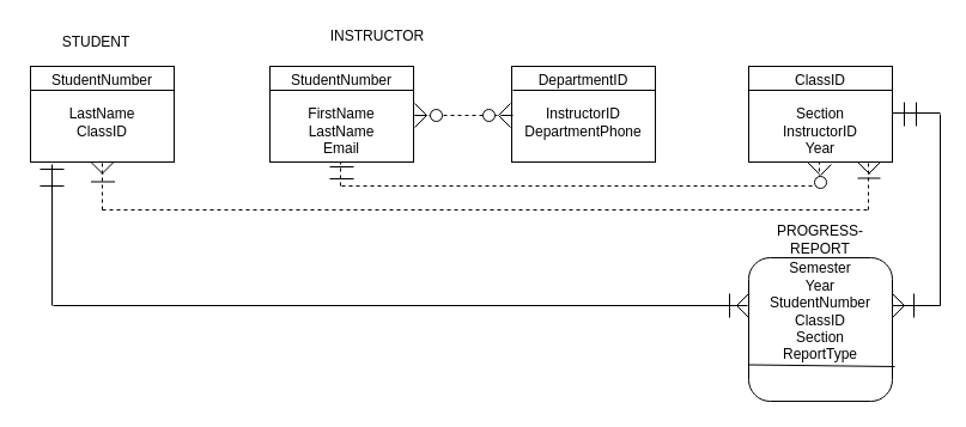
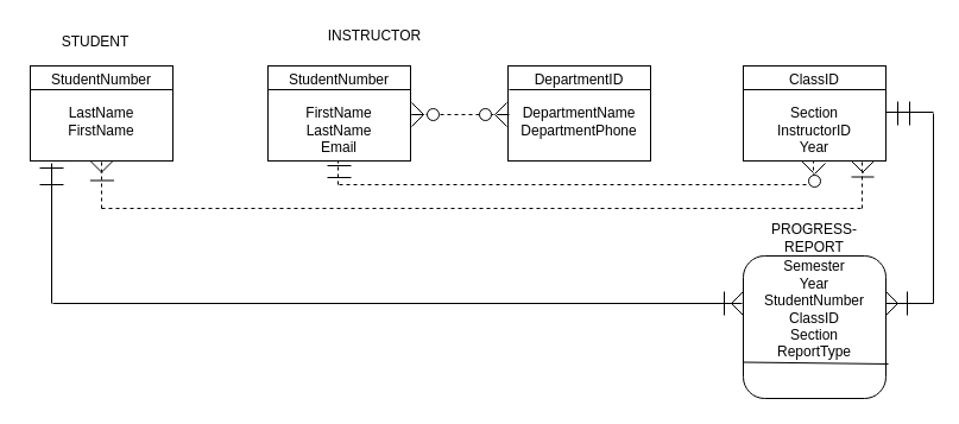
  <mxCell id="0" />
  <mxCell id="1" parent="0" />
  <mxCell id="2" value="" style="rounded=0;whiteSpace=wrap;html=1;" vertex="1" parent="1"><mxGeometry x="25" y="55" width="120" height="80" as="geometry" /></mxCell>
  <mxCell id="3" value="STUDENT" style="text;html=1;strokeColor=none;fillColor=none;align=center;verticalAlign=middle;whiteSpace=wrap;rounded=0;" vertex="1" parent="1"><mxGeometry x="20" y="25" width="120" height="20" as="geometry" /></mxCell>
  <mxCell id="4" value="" style="rounded=0;whiteSpace=wrap;html=1;" vertex="1" parent="1"><mxGeometry x="225" y="55" width="120" height="80" as="geometry" /></mxCell>
  <mxCell id="5" value="INSTRUCTOR" style="text;html=1;strokeColor=none;fillColor=none;align=center;verticalAlign=middle;whiteSpace=wrap;rounded=0;" vertex="1" parent="1"><mxGeometry x="255" y="20" width="120" height="20" as="geometry" /></mxCell>
  <mxCell id="6" value="" style="rounded=0;whiteSpace=wrap;html=1;" vertex="1" parent="1"><mxGeometry x="427" y="55" width="120" height="80" as="geometry" /></mxCell>
  <mxCell id="7" value="PROGRESS-REPORT" style="text;html=1;strokeColor=none;fillColor=none;align=center;verticalAlign=middle;whiteSpace=wrap;rounded=0;" vertex="1" parent="1"><mxGeometry x="625" y="185" width="120" height="30" as="geometry" /></mxCell>
  <mxCell id="8" value="" style="rounded=1;whiteSpace=wrap;html=1;" vertex="1" parent="1"><mxGeometry x="625" y="215" width="120" height="120" as="geometry" /></mxCell>
- <mxCell id="9" value="StudentNumber&lt;br&gt;&lt;br&gt;LastName&lt;br&gt;ClassID&lt;br&gt;&amp;nbsp;" style="text;html=1;strokeColor=none;fillColor=none;align=center;verticalAlign=middle;whiteSpace=wrap;rounded=0;" vertex="1" parent="1"><mxGeometry x="25" y="55" width="120" height="80" as="geometry" /></mxCell>
+ <mxCell id="9" value="StudentNumber&lt;br&gt;&lt;br&gt;LastName&lt;br&gt;FirstName&lt;br&gt;&amp;nbsp;" style="text;html=1;strokeColor=none;fillColor=none;align=center;verticalAlign=middle;whiteSpace=wrap;rounded=0;" vertex="1" parent="1"><mxGeometry x="25" y="55" width="120" height="80" as="geometry" /></mxCell>
  <mxCell id="10" value="StudentNumber&lt;br&gt;&lt;br&gt;FirstName&lt;br&gt;LastName&lt;br&gt;Email" style="text;html=1;strokeColor=none;fillColor=none;align=center;verticalAlign=middle;whiteSpace=wrap;rounded=0;" vertex="1" parent="1"><mxGeometry x="225" y="55" width="120" height="80" as="geometry" /></mxCell>
- <mxCell id="11" value="DepartmentID&lt;br&gt;&lt;br&gt;InstructorID&lt;br&gt;DepartmentPhone&lt;br&gt;&amp;nbsp;" style="text;html=1;strokeColor=none;fillColor=none;align=center;verticalAlign=middle;whiteSpace=wrap;rounded=0;" vertex="1" parent="1"><mxGeometry x="427" y="55" width="120" height="80" as="geometry" /></mxCell>
+ <mxCell id="11" value="DepartmentID&lt;br&gt;&lt;br&gt;DepartmentName&lt;br&gt;DepartmentPhone&lt;br&gt;&amp;nbsp;" style="text;html=1;strokeColor=none;fillColor=none;align=center;verticalAlign=middle;whiteSpace=wrap;rounded=0;" vertex="1" parent="1"><mxGeometry x="427" y="55" width="120" height="80" as="geometry" /></mxCell>
  <mxCell id="12" value="" style="rounded=0;whiteSpace=wrap;html=1;" vertex="1" parent="1"><mxGeometry x="625" y="55" width="120" height="80" as="geometry" /></mxCell>
  <mxCell id="13" value="ClassID&lt;br&gt;&lt;br&gt;Section&lt;br&gt;InstructorID&lt;br&gt;Year" style="text;html=1;strokeColor=none;fillColor=none;align=center;verticalAlign=middle;whiteSpace=wrap;rounded=0;" vertex="1" parent="1"><mxGeometry x="625" y="55" width="120" height="80" as="geometry" /></mxCell>
  <mxCell id="14" value="" style="group" vertex="1" connectable="0" parent="1"><mxGeometry x="346" y="86" width="82" height="20" as="geometry" /></mxCell>
  <mxCell id="15" value="" style="endArrow=none;dashed=1;html=1;" edge="1" parent="14"><mxGeometry width="50" height="50" relative="1" as="geometry"><mxPoint y="10" as="sourcePoint" /><mxPoint x="80" y="10" as="targetPoint" /></mxGeometry></mxCell>
  <mxCell id="16" value="" style="endArrow=none;html=1;" edge="1" parent="14"><mxGeometry width="50" height="50" relative="1" as="geometry"><mxPoint x="70" y="10" as="sourcePoint" /><mxPoint x="80" as="targetPoint" /></mxGeometry></mxCell>
  <mxCell id="17" value="" style="endArrow=none;html=1;" edge="1" parent="14"><mxGeometry width="50" height="50" relative="1" as="geometry"><mxPoint y="20" as="sourcePoint" /><mxPoint x="10" y="10" as="targetPoint" /></mxGeometry></mxCell>
  <mxCell id="18" value="" style="endArrow=none;html=1;" edge="1" parent="14"><mxGeometry width="50" height="50" relative="1" as="geometry"><mxPoint as="sourcePoint" /><mxPoint x="10" y="10" as="targetPoint" /></mxGeometry></mxCell>
  <mxCell id="19" value="" style="endArrow=none;html=1;" edge="1" parent="14"><mxGeometry width="50" height="50" relative="1" as="geometry"><mxPoint x="70" y="10" as="sourcePoint" /><mxPoint x="80" y="20" as="targetPoint" /></mxGeometry></mxCell>
  <mxCell id="20" value="" style="ellipse;whiteSpace=wrap;html=1;aspect=fixed;" vertex="1" parent="14"><mxGeometry x="13" y="5" width="10" height="10" as="geometry" /></mxCell>
  <mxCell id="21" value="" style="ellipse;whiteSpace=wrap;html=1;aspect=fixed;" vertex="1" parent="14"><mxGeometry x="57" y="5" width="10" height="10" as="geometry" /></mxCell>
  <mxCell id="22" value="" style="endArrow=none;html=1;" edge="1" parent="14"><mxGeometry width="50" height="50" relative="1" as="geometry"><mxPoint y="10" as="sourcePoint" /><mxPoint x="10" y="10" as="targetPoint" /></mxGeometry></mxCell>
  <mxCell id="23" value="" style="endArrow=none;html=1;" edge="1" parent="14"><mxGeometry width="50" height="50" relative="1" as="geometry"><mxPoint x="72" y="10" as="sourcePoint" /><mxPoint x="82" y="10" as="targetPoint" /></mxGeometry></mxCell>
  <mxCell id="24" value="" style="endArrow=none;dashed=1;html=1;" edge="1" parent="1"><mxGeometry width="50" height="50" relative="1" as="geometry"><mxPoint x="284" y="155" as="sourcePoint" /><mxPoint x="284" y="135" as="targetPoint" /></mxGeometry></mxCell>
  <mxCell id="25" value="" style="endArrow=none;dashed=1;html=1;" edge="1" parent="1"><mxGeometry width="50" height="50" relative="1" as="geometry"><mxPoint x="684" y="155" as="sourcePoint" /><mxPoint x="684" y="135" as="targetPoint" /></mxGeometry></mxCell>
  <mxCell id="26" value="" style="endArrow=none;dashed=1;html=1;" edge="1" parent="1"><mxGeometry width="50" height="50" relative="1" as="geometry"><mxPoint x="285" y="155" as="sourcePoint" /><mxPoint x="685" y="155" as="targetPoint" /></mxGeometry></mxCell>
  <mxCell id="27" value="" style="endArrow=none;html=1;entryX=0.575;entryY=1.025;entryDx=0;entryDy=0;entryPerimeter=0;" edge="1" parent="1" target="13"><mxGeometry width="50" height="50" relative="1" as="geometry"><mxPoint x="685" y="146" as="sourcePoint" /><mxPoint x="690" y="145" as="targetPoint" /></mxGeometry></mxCell>
  <mxCell id="28" value="" style="endArrow=none;html=1;" edge="1" parent="1"><mxGeometry width="50" height="50" relative="1" as="geometry"><mxPoint x="684" y="145" as="sourcePoint" /><mxPoint x="674" y="135" as="targetPoint" /></mxGeometry></mxCell>
  <mxCell id="29" value="" style="group" vertex="1" connectable="0" parent="1"><mxGeometry x="275" y="139" width="20" height="10" as="geometry" /></mxCell>
  <mxCell id="30" value="" style="endArrow=none;html=1;" edge="1" parent="29"><mxGeometry width="50" height="50" relative="1" as="geometry"><mxPoint as="sourcePoint" /><mxPoint x="20" as="targetPoint" /></mxGeometry></mxCell>
  <mxCell id="31" value="" style="endArrow=none;html=1;" edge="1" parent="29"><mxGeometry width="50" height="50" relative="1" as="geometry"><mxPoint y="10" as="sourcePoint" /><mxPoint x="20" y="10" as="targetPoint" /></mxGeometry></mxCell>
  <mxCell id="32" value="" style="endArrow=none;dashed=1;html=1;" edge="1" parent="1"><mxGeometry width="50" height="50" relative="1" as="geometry"><mxPoint x="85" y="175" as="sourcePoint" /><mxPoint x="85" y="135" as="targetPoint" /></mxGeometry></mxCell>
  <mxCell id="33" value="" style="endArrow=none;dashed=1;html=1;" edge="1" parent="1"><mxGeometry width="50" height="50" relative="1" as="geometry"><mxPoint x="85" y="175" as="sourcePoint" /><mxPoint x="725" y="175" as="targetPoint" /></mxGeometry></mxCell>
  <mxCell id="34" value="" style="endArrow=none;dashed=1;html=1;" edge="1" parent="1"><mxGeometry width="50" height="50" relative="1" as="geometry"><mxPoint x="725" y="175" as="sourcePoint" /><mxPoint x="725" y="135" as="targetPoint" /></mxGeometry></mxCell>
  <mxCell id="35" value="" style="endArrow=none;html=1;" edge="1" parent="1"><mxGeometry width="50" height="50" relative="1" as="geometry"><mxPoint x="785" y="255" as="sourcePoint" /><mxPoint x="785" y="95" as="targetPoint" /></mxGeometry></mxCell>
  <mxCell id="36" value="" style="endArrow=none;html=1;" edge="1" parent="1"><mxGeometry width="50" height="50" relative="1" as="geometry"><mxPoint x="745" y="255" as="sourcePoint" /><mxPoint x="785" y="255" as="targetPoint" /></mxGeometry></mxCell>
  <mxCell id="37" value="" style="endArrow=none;html=1;" edge="1" parent="1"><mxGeometry width="50" height="50" relative="1" as="geometry"><mxPoint x="745" y="94" as="sourcePoint" /><mxPoint x="785" y="94" as="targetPoint" /></mxGeometry></mxCell>
  <mxCell id="38" value="" style="group" vertex="1" connectable="0" parent="1"><mxGeometry x="716" y="135" width="19" height="10" as="geometry" /></mxCell>
  <mxCell id="39" value="" style="endArrow=none;html=1;" edge="1" parent="38"><mxGeometry width="50" height="50" relative="1" as="geometry"><mxPoint x="9" y="10" as="sourcePoint" /><mxPoint x="19" as="targetPoint" /></mxGeometry></mxCell>
  <mxCell id="40" value="" style="endArrow=none;html=1;" edge="1" parent="38"><mxGeometry width="50" height="50" relative="1" as="geometry"><mxPoint x="10" y="10" as="sourcePoint" /><mxPoint as="targetPoint" /></mxGeometry></mxCell>
  <mxCell id="41" value="" style="group" vertex="1" connectable="0" parent="1"><mxGeometry x="75.5" y="135" width="19" height="10" as="geometry" /></mxCell>
  <mxCell id="42" value="" style="group" vertex="1" connectable="0" parent="41"><mxGeometry width="19" height="10" as="geometry" /></mxCell>
  <mxCell id="43" value="" style="group" vertex="1" connectable="0" parent="42"><mxGeometry width="19" height="10" as="geometry" /></mxCell>
  <mxCell id="44" value="" style="endArrow=none;html=1;" edge="1" parent="43"><mxGeometry width="50" height="50" relative="1" as="geometry"><mxPoint x="9" y="10" as="sourcePoint" /><mxPoint x="19" as="targetPoint" /></mxGeometry></mxCell>
  <mxCell id="45" value="" style="endArrow=none;html=1;" edge="1" parent="43"><mxGeometry width="50" height="50" relative="1" as="geometry"><mxPoint x="10" y="10" as="sourcePoint" /><mxPoint as="targetPoint" /></mxGeometry></mxCell>
  <mxCell id="46" value="" style="endArrow=none;html=1;" edge="1" parent="1"><mxGeometry width="50" height="50" relative="1" as="geometry"><mxPoint x="716" y="148.5" as="sourcePoint" /><mxPoint x="735" y="148.5" as="targetPoint" /></mxGeometry></mxCell>
  <mxCell id="47" value="" style="ellipse;whiteSpace=wrap;html=1;aspect=fixed;" vertex="1" parent="1"><mxGeometry x="680" y="147" width="10" height="10" as="geometry" /></mxCell>
  <mxCell id="48" value="Semester&lt;br&gt;Year&lt;br&gt;StudentNumber&lt;br&gt;ClassID&lt;br&gt;Section&lt;br&gt;ReportType" style="text;html=1;strokeColor=none;fillColor=none;align=center;verticalAlign=middle;whiteSpace=wrap;rounded=0;" vertex="1" parent="1"><mxGeometry x="625" y="215" width="120" height="90" as="geometry" /></mxCell>
  <mxCell id="49" value="" style="endArrow=none;html=1;" edge="1" parent="1"><mxGeometry width="50" height="50" relative="1" as="geometry"><mxPoint x="75.5" y="151.5" as="sourcePoint" /><mxPoint x="95.5" y="151.5" as="targetPoint" /></mxGeometry></mxCell>
  <mxCell id="50" value="" style="endArrow=none;html=1;" edge="1" parent="1"><mxGeometry width="50" height="50" relative="1" as="geometry"><mxPoint x="44" y="255" as="sourcePoint" /><mxPoint x="624" y="255" as="targetPoint" /></mxGeometry></mxCell>
  <mxCell id="51" value="" style="endArrow=none;html=1;entryX=0.15;entryY=1.025;entryDx=0;entryDy=0;entryPerimeter=0;" edge="1" parent="1" target="9"><mxGeometry width="50" height="50" relative="1" as="geometry"><mxPoint x="43" y="255" as="sourcePoint" /><mxPoint x="45" y="205" as="targetPoint" /></mxGeometry></mxCell>
  <mxCell id="52" value="" style="endArrow=none;html=1;" edge="1" parent="1"><mxGeometry width="50" height="50" relative="1" as="geometry"><mxPoint x="615" y="255" as="sourcePoint" /><mxPoint x="625" y="245" as="targetPoint" /></mxGeometry></mxCell>
  <mxCell id="53" value="" style="endArrow=none;html=1;" edge="1" parent="1"><mxGeometry width="50" height="50" relative="1" as="geometry"><mxPoint x="625" y="265" as="sourcePoint" /><mxPoint x="615" y="255" as="targetPoint" /></mxGeometry></mxCell>
  <mxCell id="54" value="" style="endArrow=none;html=1;" edge="1" parent="1"><mxGeometry width="50" height="50" relative="1" as="geometry"><mxPoint x="609" y="245" as="sourcePoint" /><mxPoint x="609" y="265" as="targetPoint" /></mxGeometry></mxCell>
  <mxCell id="55" value="" style="endArrow=none;html=1;entryX=1;entryY=0.25;entryDx=0;entryDy=0;" edge="1" parent="1" target="13"><mxGeometry width="50" height="50" relative="1" as="geometry"><mxPoint x="625" y="75" as="sourcePoint" /><mxPoint x="675" y="75" as="targetPoint" /></mxGeometry></mxCell>
  <mxCell id="56" value="" style="endArrow=none;html=1;entryX=1;entryY=0.25;entryDx=0;entryDy=0;" edge="1" parent="1" target="11"><mxGeometry width="50" height="50" relative="1" as="geometry"><mxPoint x="428" y="75" as="sourcePoint" /><mxPoint x="478" y="75" as="targetPoint" /></mxGeometry></mxCell>
  <mxCell id="57" value="" style="endArrow=none;html=1;entryX=1;entryY=0.25;entryDx=0;entryDy=0;" edge="1" parent="1" target="10"><mxGeometry width="50" height="50" relative="1" as="geometry"><mxPoint x="225" y="75" as="sourcePoint" /><mxPoint x="275" y="75" as="targetPoint" /></mxGeometry></mxCell>
  <mxCell id="58" value="" style="endArrow=none;html=1;entryX=1;entryY=0.25;entryDx=0;entryDy=0;" edge="1" parent="1" target="9"><mxGeometry width="50" height="50" relative="1" as="geometry"><mxPoint x="25" y="75" as="sourcePoint" /><mxPoint x="65" y="75" as="targetPoint" /></mxGeometry></mxCell>
  <mxCell id="59" value="" style="group" vertex="1" connectable="0" parent="1"><mxGeometry x="33" y="141" width="20" height="10" as="geometry" /></mxCell>
  <mxCell id="60" value="" style="endArrow=none;html=1;" edge="1" parent="59"><mxGeometry width="50" height="50" relative="1" as="geometry"><mxPoint y="14" as="sourcePoint" /><mxPoint x="20" y="14" as="targetPoint" /></mxGeometry></mxCell>
  <mxCell id="61" value="" style="endArrow=none;html=1;" edge="1" parent="59"><mxGeometry width="50" height="50" relative="1" as="geometry"><mxPoint as="sourcePoint" /><mxPoint x="20" as="targetPoint" /></mxGeometry></mxCell>
  <mxCell id="62" value="" style="endArrow=none;html=1;" edge="1" parent="1"><mxGeometry width="50" height="50" relative="1" as="geometry"><mxPoint x="745" y="265" as="sourcePoint" /><mxPoint x="755" y="255" as="targetPoint" /></mxGeometry></mxCell>
  <mxCell id="63" value="" style="endArrow=none;html=1;" edge="1" parent="1"><mxGeometry width="50" height="50" relative="1" as="geometry"><mxPoint x="755" y="255" as="sourcePoint" /><mxPoint x="745" y="245" as="targetPoint" /></mxGeometry></mxCell>
  <mxCell id="64" value="" style="endArrow=none;html=1;" edge="1" parent="1"><mxGeometry width="50" height="50" relative="1" as="geometry"><mxPoint x="755" y="105" as="sourcePoint" /><mxPoint x="755" y="85" as="targetPoint" /></mxGeometry></mxCell>
  <mxCell id="65" value="" style="endArrow=none;html=1;" edge="1" parent="1"><mxGeometry width="50" height="50" relative="1" as="geometry"><mxPoint x="765" y="105" as="sourcePoint" /><mxPoint x="765" y="85" as="targetPoint" /></mxGeometry></mxCell>
  <mxCell id="66" value="" style="endArrow=none;html=1;" edge="1" parent="1"><mxGeometry width="50" height="50" relative="1" as="geometry"><mxPoint x="763" y="265" as="sourcePoint" /><mxPoint x="763" y="245" as="targetPoint" /></mxGeometry></mxCell>
  <mxCell id="67" value="" style="endArrow=none;html=1;entryX=1.017;entryY=1.011;entryDx=0;entryDy=0;entryPerimeter=0;" edge="1" parent="1" target="48"><mxGeometry width="50" height="50" relative="1" as="geometry"><mxPoint x="625" y="304.5" as="sourcePoint" /><mxPoint x="675" y="304.5" as="targetPoint" /></mxGeometry></mxCell>
